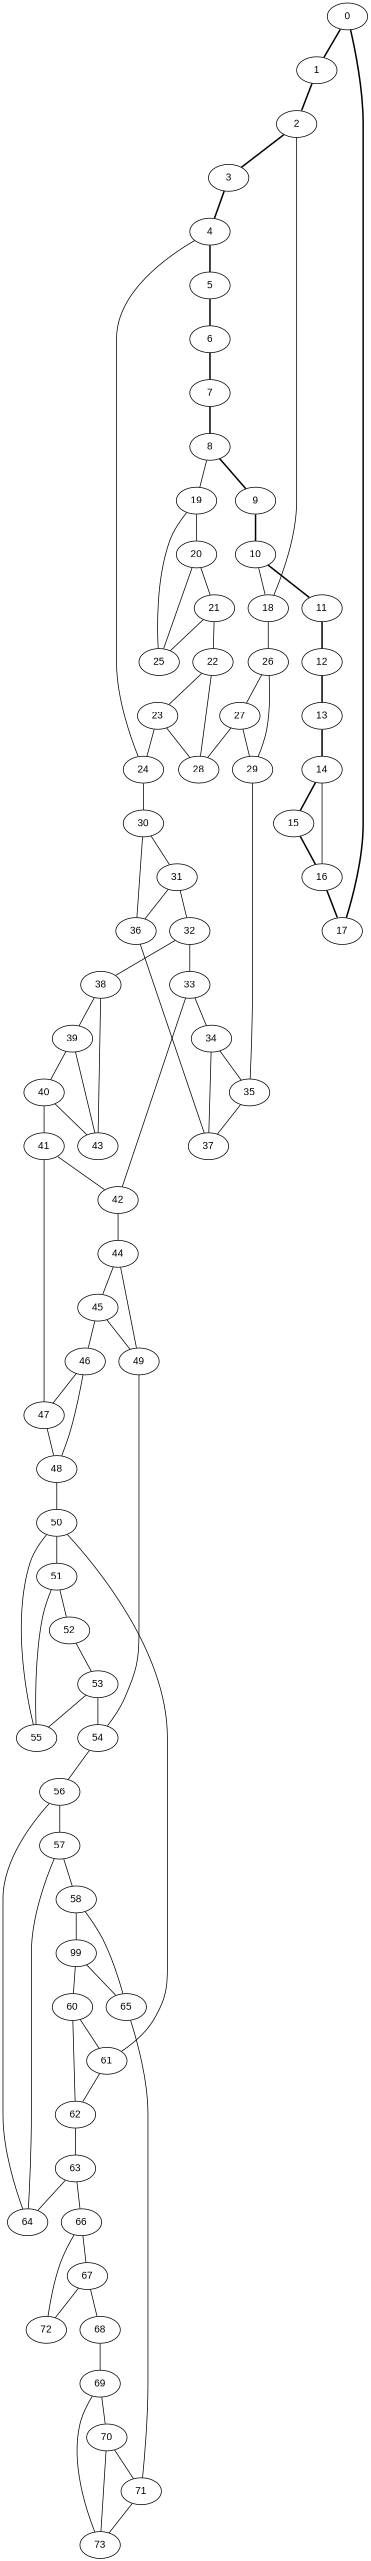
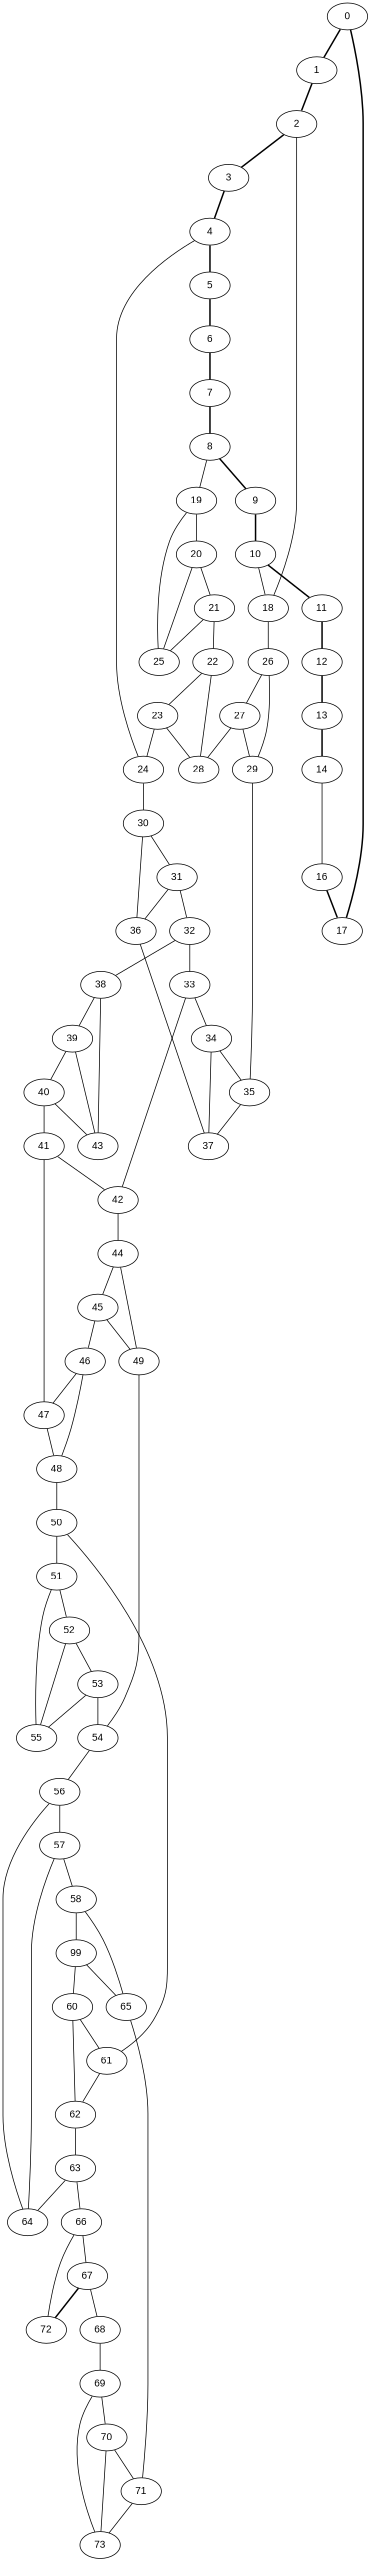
  graph {
    fontname="Liberation Sans"
    node [fontname="Liberation Sans"]
    edge [fontname="Liberation Sans"]
    0
    1
    17
    2
    3
    18
    4
    26
    5
    24
    27
    29
    6
    30
    7
    31
    36
    8
    9
    19
    10
    20
    25
    11
    21
    12
    13
    14
-   15
    16
    28
    35
    22
    23
    32
    37
    33
    38
    34
    42
    39
    43
    44
    40
    45
    49
    41
    47
    48
    50
    46
    54
    56
    51
    61
    52
    55
    62
    57
    64
    53
    63
    58
    n64 [label=99]
    65
    60
    71
    73
    66
    67
    72
    68
    69
    70
    0 -- 1 [style=bold]
    0 -- 17 [style=bold]
    1 -- 2 [style=bold]
    2 -- 3 [style=bold]
    2 -- 18
    3 -- 4 [style=bold]
    18 -- 26
    4 -- 5 [style=bold]
    4 -- 24
    26 -- 27
    26 -- 29
    5 -- 6 [style=bold]
    24 -- 30
    27 -- 29
    27 -- 28
    29 -- 35
    6 -- 7 [style=bold]
    30 -- 31
    30 -- 36
    7 -- 8 [style=bold]
    31 -- 36
    31 -- 32
    36 -- 37
    8 -- 9 [style=bold]
    8 -- 19
    9 -- 10 [style=bold]
    19 -- 20
    19 -- 25
    10 -- 18
    10 -- 11 [style=bold]
    20 -- 25
    20 -- 21
    11 -- 12 [style=bold]
    21 -- 25
    21 -- 22
    12 -- 13 [style=bold]
    13 -- 14 [style=bold]
-   14 -- 15 [style=bold]
    14 -- 16
-   15 -- 16 [style=bold]
    16 -- 17 [style=bold]
    35 -- 37
    22 -- 28
    22 -- 23
    23 -- 24
    23 -- 28
    32 -- 33
    32 -- 38
    33 -- 34
    33 -- 42
    38 -- 39
    38 -- 43
    34 -- 35
    34 -- 37
    42 -- 44
    39 -- 43
    39 -- 40
    44 -- 45
    44 -- 49
    40 -- 43
    40 -- 41
    45 -- 49
    45 -- 46
    49 -- 54
    41 -- 42
    41 -- 47
    47 -- 48
    48 -- 50
    50 -- 51
    50 -- 61
    46 -- 47
    46 -- 48
    54 -- 56
    56 -- 57
    56 -- 64
    51 -- 52
    51 -- 55
    61 -- 62
-   50 -- 55
+   52 -- 55
    52 -- 53
    62 -- 63
    57 -- 64
    57 -- 58
    53 -- 54
    53 -- 55
    63 -- 64
    63 -- 66
    58 -- n64
    58 -- 65
    n64 -- 65
    n64 -- 60
    65 -- 71
    60 -- 61
    60 -- 62
    71 -- 73
    66 -- 67
    66 -- 72
-   67 -- 72
+   67 -- 72 [style=bold]
    67 -- 68
    68 -- 69
    69 -- 73
    69 -- 70
    70 -- 71
    70 -- 73
  }
